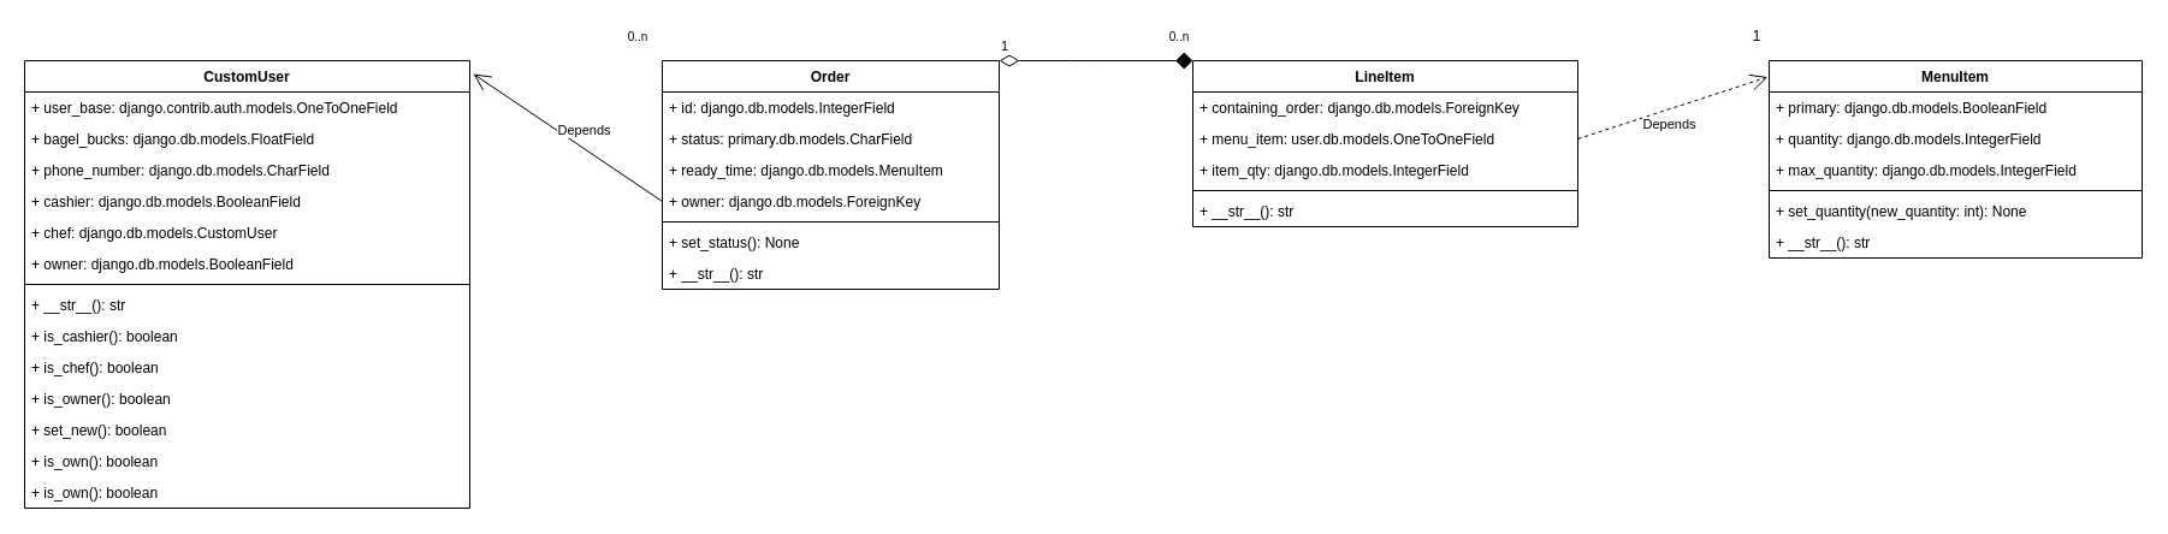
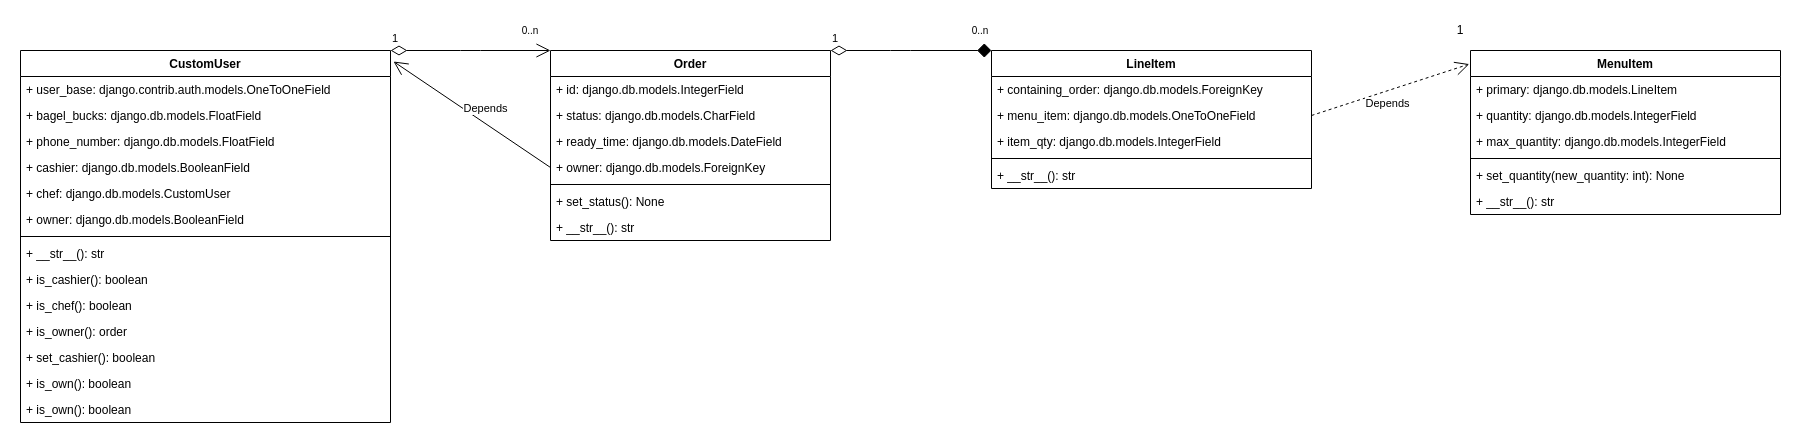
  <mxCell id="0" />
  <mxCell id="1" parent="0" />
  <mxCell id="2" value="CustomUser" style="swimlane;fontStyle=1;align=center;verticalAlign=top;childLayout=stackLayout;horizontal=1;startSize=26;horizontalStack=0;resizeParent=1;resizeParentMax=0;resizeLast=0;collapsible=1;marginBottom=0;" vertex="1" parent="1"><mxGeometry x="20" y="50" width="370" height="372" as="geometry" /></mxCell>
  <mxCell id="3" value="+ user_base: django.contrib.auth.models.OneToOneField" style="text;strokeColor=none;fillColor=none;align=left;verticalAlign=top;spacingLeft=4;spacingRight=4;overflow=hidden;rotatable=0;points=[[0,0.5],[1,0.5]];portConstraint=eastwest;" vertex="1" parent="2"><mxGeometry y="26" width="370" height="26" as="geometry" /></mxCell>
  <mxCell id="4" value="+ bagel_bucks: django.db.models.FloatField" style="text;strokeColor=none;fillColor=none;align=left;verticalAlign=top;spacingLeft=4;spacingRight=4;overflow=hidden;rotatable=0;points=[[0,0.5],[1,0.5]];portConstraint=eastwest;" vertex="1" parent="2"><mxGeometry y="52" width="370" height="26" as="geometry" /></mxCell>
- <mxCell id="5" value="+ phone_number: django.db.models.CharField" style="text;strokeColor=none;fillColor=none;align=left;verticalAlign=top;spacingLeft=4;spacingRight=4;overflow=hidden;rotatable=0;points=[[0,0.5],[1,0.5]];portConstraint=eastwest;" vertex="1" parent="2"><mxGeometry y="78" width="370" height="26" as="geometry" /></mxCell>
+ <mxCell id="5" value="+ phone_number: django.db.models.FloatField" style="text;strokeColor=none;fillColor=none;align=left;verticalAlign=top;spacingLeft=4;spacingRight=4;overflow=hidden;rotatable=0;points=[[0,0.5],[1,0.5]];portConstraint=eastwest;" vertex="1" parent="2"><mxGeometry y="78" width="370" height="26" as="geometry" /></mxCell>
  <mxCell id="6" value="+ cashier: django.db.models.BooleanField" style="text;strokeColor=none;fillColor=none;align=left;verticalAlign=top;spacingLeft=4;spacingRight=4;overflow=hidden;rotatable=0;points=[[0,0.5],[1,0.5]];portConstraint=eastwest;" vertex="1" parent="2"><mxGeometry y="104" width="370" height="26" as="geometry" /></mxCell>
  <mxCell id="7" value="+ chef: django.db.models.CustomUser" style="text;strokeColor=none;fillColor=none;align=left;verticalAlign=top;spacingLeft=4;spacingRight=4;overflow=hidden;rotatable=0;points=[[0,0.5],[1,0.5]];portConstraint=eastwest;" vertex="1" parent="2"><mxGeometry y="130" width="370" height="26" as="geometry" /></mxCell>
  <mxCell id="8" value="+ owner: django.db.models.BooleanField" style="text;strokeColor=none;fillColor=none;align=left;verticalAlign=top;spacingLeft=4;spacingRight=4;overflow=hidden;rotatable=0;points=[[0,0.5],[1,0.5]];portConstraint=eastwest;" vertex="1" parent="2"><mxGeometry y="156" width="370" height="26" as="geometry" /></mxCell>
  <mxCell id="9" value="" style="line;strokeWidth=1;fillColor=none;align=left;verticalAlign=middle;spacingTop=-1;spacingLeft=3;spacingRight=3;rotatable=0;labelPosition=right;points=[];portConstraint=eastwest;" vertex="1" parent="2"><mxGeometry y="182" width="370" height="8" as="geometry" /></mxCell>
  <mxCell id="10" value="+ __str__(): str" style="text;strokeColor=none;fillColor=none;align=left;verticalAlign=top;spacingLeft=4;spacingRight=4;overflow=hidden;rotatable=0;points=[[0,0.5],[1,0.5]];portConstraint=eastwest;" vertex="1" parent="2"><mxGeometry y="190" width="370" height="26" as="geometry" /></mxCell>
  <mxCell id="11" value="+ is_cashier(): boolean" style="text;strokeColor=none;fillColor=none;align=left;verticalAlign=top;spacingLeft=4;spacingRight=4;overflow=hidden;rotatable=0;points=[[0,0.5],[1,0.5]];portConstraint=eastwest;" vertex="1" parent="2"><mxGeometry y="216" width="370" height="26" as="geometry" /></mxCell>
  <mxCell id="12" value="+ is_chef(): boolean" style="text;strokeColor=none;fillColor=none;align=left;verticalAlign=top;spacingLeft=4;spacingRight=4;overflow=hidden;rotatable=0;points=[[0,0.5],[1,0.5]];portConstraint=eastwest;" vertex="1" parent="2"><mxGeometry y="242" width="370" height="26" as="geometry" /></mxCell>
- <mxCell id="13" value="+ is_owner(): boolean" style="text;strokeColor=none;fillColor=none;align=left;verticalAlign=top;spacingLeft=4;spacingRight=4;overflow=hidden;rotatable=0;points=[[0,0.5],[1,0.5]];portConstraint=eastwest;" vertex="1" parent="2"><mxGeometry y="268" width="370" height="26" as="geometry" /></mxCell>
- <mxCell id="14" value="+ set_new(): boolean" style="text;strokeColor=none;fillColor=none;align=left;verticalAlign=top;spacingLeft=4;spacingRight=4;overflow=hidden;rotatable=0;points=[[0,0.5],[1,0.5]];portConstraint=eastwest;" vertex="1" parent="2"><mxGeometry y="294" width="370" height="26" as="geometry" /></mxCell>
+ <mxCell id="13" value="+ is_owner(): order" style="text;strokeColor=none;fillColor=none;align=left;verticalAlign=top;spacingLeft=4;spacingRight=4;overflow=hidden;rotatable=0;points=[[0,0.5],[1,0.5]];portConstraint=eastwest;" vertex="1" parent="2"><mxGeometry y="268" width="370" height="26" as="geometry" /></mxCell>
+ <mxCell id="14" value="+ set_cashier(): boolean" style="text;strokeColor=none;fillColor=none;align=left;verticalAlign=top;spacingLeft=4;spacingRight=4;overflow=hidden;rotatable=0;points=[[0,0.5],[1,0.5]];portConstraint=eastwest;" vertex="1" parent="2"><mxGeometry y="294" width="370" height="26" as="geometry" /></mxCell>
  <mxCell id="15" value="+ is_own(): boolean" style="text;strokeColor=none;fillColor=none;align=left;verticalAlign=top;spacingLeft=4;spacingRight=4;overflow=hidden;rotatable=0;points=[[0,0.5],[1,0.5]];portConstraint=eastwest;" vertex="1" parent="2"><mxGeometry y="320" width="370" height="26" as="geometry" /></mxCell>
  <mxCell id="16" value="+ is_own(): boolean" style="text;strokeColor=none;fillColor=none;align=left;verticalAlign=top;spacingLeft=4;spacingRight=4;overflow=hidden;rotatable=0;points=[[0,0.5],[1,0.5]];portConstraint=eastwest;" vertex="1" parent="2"><mxGeometry y="346" width="370" height="26" as="geometry" /></mxCell>
  <mxCell id="17" value="&lt;div&gt;Depends&lt;/div&gt;" style="endArrow=open;endSize=12;dashed=0;html=1;entryX=1.008;entryY=0.03;entryDx=0;entryDy=0;entryPerimeter=0;exitX=0;exitY=0.5;exitDx=0;exitDy=0;" edge="1" parent="1" source="31" target="2"><mxGeometry x="-0.084" y="-12" width="160" relative="1" as="geometry"><mxPoint x="455" y="360" as="sourcePoint" /><mxPoint x="615" y="360" as="targetPoint" /><Array as="points"><mxPoint x="393" y="61" /></Array><mxPoint as="offset" /></mxGeometry></mxCell>
+ <mxCell id="18" value="1" style="endArrow=open;html=1;endSize=12;startArrow=diamondThin;startSize=14;startFill=0;edgeStyle=orthogonalEdgeStyle;align=left;verticalAlign=bottom;exitX=1;exitY=0;exitDx=0;exitDy=0;entryX=0;entryY=0;entryDx=0;entryDy=0;" edge="1" parent="1" source="2" target="27"><mxGeometry x="-1" y="3" relative="1" as="geometry"><mxPoint x="460" y="422" as="sourcePoint" /><mxPoint x="620" y="422" as="targetPoint" /><Array as="points"><mxPoint x="470" y="50" /><mxPoint x="470" y="50" /></Array></mxGeometry></mxCell>
  <mxCell id="19" value="&lt;div&gt;&lt;font style=&quot;font-size: 10px&quot;&gt;0..n&lt;/font&gt;&lt;/div&gt;" style="text;html=1;strokeColor=none;fillColor=none;align=center;verticalAlign=middle;whiteSpace=wrap;rounded=0;" vertex="1" parent="1"><mxGeometry x="510" y="20" width="40" height="20" as="geometry" /></mxCell>
  <mxCell id="20" value="&lt;div&gt;&lt;font style=&quot;font-size: 10px&quot;&gt;0..n&lt;/font&gt;&lt;/div&gt;" style="text;html=1;strokeColor=none;fillColor=none;align=center;verticalAlign=middle;whiteSpace=wrap;rounded=0;" vertex="1" parent="1"><mxGeometry x="960" y="20" width="40" height="20" as="geometry" /></mxCell>
  <mxCell id="21" value="LineItem" style="swimlane;fontStyle=1;align=center;verticalAlign=top;childLayout=stackLayout;horizontal=1;startSize=26;horizontalStack=0;resizeParent=1;resizeParentMax=0;resizeLast=0;collapsible=1;marginBottom=0;" vertex="1" parent="1"><mxGeometry x="991" y="50" width="320" height="138" as="geometry" /></mxCell>
  <mxCell id="22" value="+ containing_order: django.db.models.ForeignKey" style="text;strokeColor=none;fillColor=none;align=left;verticalAlign=top;spacingLeft=4;spacingRight=4;overflow=hidden;rotatable=0;points=[[0,0.5],[1,0.5]];portConstraint=eastwest;" vertex="1" parent="21"><mxGeometry y="26" width="320" height="26" as="geometry" /></mxCell>
- <mxCell id="23" value="+ menu_item: user.db.models.OneToOneField" style="text;strokeColor=none;fillColor=none;align=left;verticalAlign=top;spacingLeft=4;spacingRight=4;overflow=hidden;rotatable=0;points=[[0,0.5],[1,0.5]];portConstraint=eastwest;" vertex="1" parent="21"><mxGeometry y="52" width="320" height="26" as="geometry" /></mxCell>
+ <mxCell id="23" value="+ menu_item: django.db.models.OneToOneField" style="text;strokeColor=none;fillColor=none;align=left;verticalAlign=top;spacingLeft=4;spacingRight=4;overflow=hidden;rotatable=0;points=[[0,0.5],[1,0.5]];portConstraint=eastwest;" vertex="1" parent="21"><mxGeometry y="52" width="320" height="26" as="geometry" /></mxCell>
  <mxCell id="24" value="+ item_qty: django.db.models.IntegerField" style="text;strokeColor=none;fillColor=none;align=left;verticalAlign=top;spacingLeft=4;spacingRight=4;overflow=hidden;rotatable=0;points=[[0,0.5],[1,0.5]];portConstraint=eastwest;" vertex="1" parent="21"><mxGeometry y="78" width="320" height="26" as="geometry" /></mxCell>
  <mxCell id="25" value="" style="line;strokeWidth=1;fillColor=none;align=left;verticalAlign=middle;spacingTop=-1;spacingLeft=3;spacingRight=3;rotatable=0;labelPosition=right;points=[];portConstraint=eastwest;" vertex="1" parent="21"><mxGeometry y="104" width="320" height="8" as="geometry" /></mxCell>
  <mxCell id="26" value="+ __str__(): str" style="text;strokeColor=none;fillColor=none;align=left;verticalAlign=top;spacingLeft=4;spacingRight=4;overflow=hidden;rotatable=0;points=[[0,0.5],[1,0.5]];portConstraint=eastwest;" vertex="1" parent="21"><mxGeometry y="112" width="320" height="26" as="geometry" /></mxCell>
  <mxCell id="27" value="Order" style="swimlane;fontStyle=1;align=center;verticalAlign=top;childLayout=stackLayout;horizontal=1;startSize=26;horizontalStack=0;resizeParent=1;resizeParentMax=0;resizeLast=0;collapsible=1;marginBottom=0;" vertex="1" parent="1"><mxGeometry x="550" y="50" width="280" height="190" as="geometry" /></mxCell>
  <mxCell id="28" value="+ id: django.db.models.IntegerField" style="text;strokeColor=none;fillColor=none;align=left;verticalAlign=top;spacingLeft=4;spacingRight=4;overflow=hidden;rotatable=0;points=[[0,0.5],[1,0.5]];portConstraint=eastwest;" vertex="1" parent="27"><mxGeometry y="26" width="280" height="26" as="geometry" /></mxCell>
- <mxCell id="29" value="+ status: primary.db.models.CharField" style="text;strokeColor=none;fillColor=none;align=left;verticalAlign=top;spacingLeft=4;spacingRight=4;overflow=hidden;rotatable=0;points=[[0,0.5],[1,0.5]];portConstraint=eastwest;" vertex="1" parent="27"><mxGeometry y="52" width="280" height="26" as="geometry" /></mxCell>
- <mxCell id="30" value="+ ready_time: django.db.models.MenuItem" style="text;strokeColor=none;fillColor=none;align=left;verticalAlign=top;spacingLeft=4;spacingRight=4;overflow=hidden;rotatable=0;points=[[0,0.5],[1,0.5]];portConstraint=eastwest;" vertex="1" parent="27"><mxGeometry y="78" width="280" height="26" as="geometry" /></mxCell>
+ <mxCell id="29" value="+ status: django.db.models.CharField" style="text;strokeColor=none;fillColor=none;align=left;verticalAlign=top;spacingLeft=4;spacingRight=4;overflow=hidden;rotatable=0;points=[[0,0.5],[1,0.5]];portConstraint=eastwest;" vertex="1" parent="27"><mxGeometry y="52" width="280" height="26" as="geometry" /></mxCell>
+ <mxCell id="30" value="+ ready_time: django.db.models.DateField" style="text;strokeColor=none;fillColor=none;align=left;verticalAlign=top;spacingLeft=4;spacingRight=4;overflow=hidden;rotatable=0;points=[[0,0.5],[1,0.5]];portConstraint=eastwest;" vertex="1" parent="27"><mxGeometry y="78" width="280" height="26" as="geometry" /></mxCell>
  <mxCell id="31" value="+ owner: django.db.models.ForeignKey" style="text;strokeColor=none;fillColor=none;align=left;verticalAlign=top;spacingLeft=4;spacingRight=4;overflow=hidden;rotatable=0;points=[[0,0.5],[1,0.5]];portConstraint=eastwest;" vertex="1" parent="27"><mxGeometry y="104" width="280" height="26" as="geometry" /></mxCell>
  <mxCell id="32" value="" style="line;strokeWidth=1;fillColor=none;align=left;verticalAlign=middle;spacingTop=-1;spacingLeft=3;spacingRight=3;rotatable=0;labelPosition=right;points=[];portConstraint=eastwest;" vertex="1" parent="27"><mxGeometry y="130" width="280" height="8" as="geometry" /></mxCell>
  <mxCell id="33" value="+ set_status(): None" style="text;strokeColor=none;fillColor=none;align=left;verticalAlign=top;spacingLeft=4;spacingRight=4;overflow=hidden;rotatable=0;points=[[0,0.5],[1,0.5]];portConstraint=eastwest;" vertex="1" parent="27"><mxGeometry y="138" width="280" height="26" as="geometry" /></mxCell>
  <mxCell id="34" value="+ __str__(): str" style="text;strokeColor=none;fillColor=none;align=left;verticalAlign=top;spacingLeft=4;spacingRight=4;overflow=hidden;rotatable=0;points=[[0,0.5],[1,0.5]];portConstraint=eastwest;" vertex="1" parent="27"><mxGeometry y="164" width="280" height="26" as="geometry" /></mxCell>
  <mxCell id="35" value="1" style="endArrow=diamond;html=1;endSize=12;startArrow=diamondThin;startSize=14;startFill=0;edgeStyle=orthogonalEdgeStyle;align=left;verticalAlign=bottom;exitX=1;exitY=0;exitDx=0;exitDy=0;entryX=0;entryY=0;entryDx=0;entryDy=0;" edge="1" parent="1" source="27" target="21"><mxGeometry x="-1" y="3" relative="1" as="geometry"><mxPoint x="950" y="350" as="sourcePoint" /><mxPoint x="1110" y="350" as="targetPoint" /><Array as="points"><mxPoint x="900" y="50" /><mxPoint x="900" y="50" /></Array></mxGeometry></mxCell>
  <mxCell id="36" value="1" style="text;html=1;strokeColor=none;fillColor=none;align=center;verticalAlign=middle;whiteSpace=wrap;rounded=0;" vertex="1" parent="1"><mxGeometry x="1440" y="20" width="40" height="20" as="geometry" /></mxCell>
  <mxCell id="37" value="MenuItem" style="swimlane;fontStyle=1;align=center;verticalAlign=top;childLayout=stackLayout;horizontal=1;startSize=26;horizontalStack=0;resizeParent=1;resizeParentMax=0;resizeLast=0;collapsible=1;marginBottom=0;" vertex="1" parent="1"><mxGeometry x="1470" y="50" width="310" height="164" as="geometry" /></mxCell>
- <mxCell id="38" value="+ primary: django.db.models.BooleanField" style="text;strokeColor=none;fillColor=none;align=left;verticalAlign=top;spacingLeft=4;spacingRight=4;overflow=hidden;rotatable=0;points=[[0,0.5],[1,0.5]];portConstraint=eastwest;" vertex="1" parent="37"><mxGeometry y="26" width="310" height="26" as="geometry" /></mxCell>
+ <mxCell id="38" value="+ primary: django.db.models.LineItem" style="text;strokeColor=none;fillColor=none;align=left;verticalAlign=top;spacingLeft=4;spacingRight=4;overflow=hidden;rotatable=0;points=[[0,0.5],[1,0.5]];portConstraint=eastwest;" vertex="1" parent="37"><mxGeometry y="26" width="310" height="26" as="geometry" /></mxCell>
  <mxCell id="39" value="+ quantity: django.db.models.IntegerField" style="text;strokeColor=none;fillColor=none;align=left;verticalAlign=top;spacingLeft=4;spacingRight=4;overflow=hidden;rotatable=0;points=[[0,0.5],[1,0.5]];portConstraint=eastwest;" vertex="1" parent="37"><mxGeometry y="52" width="310" height="26" as="geometry" /></mxCell>
  <mxCell id="40" value="+ max_quantity: django.db.models.IntegerField" style="text;strokeColor=none;fillColor=none;align=left;verticalAlign=top;spacingLeft=4;spacingRight=4;overflow=hidden;rotatable=0;points=[[0,0.5],[1,0.5]];portConstraint=eastwest;" vertex="1" parent="37"><mxGeometry y="78" width="310" height="26" as="geometry" /></mxCell>
  <mxCell id="41" value="" style="line;strokeWidth=1;fillColor=none;align=left;verticalAlign=middle;spacingTop=-1;spacingLeft=3;spacingRight=3;rotatable=0;labelPosition=right;points=[];portConstraint=eastwest;" vertex="1" parent="37"><mxGeometry y="104" width="310" height="8" as="geometry" /></mxCell>
  <mxCell id="42" value="+ set_quantity(new_quantity: int): None" style="text;strokeColor=none;fillColor=none;align=left;verticalAlign=top;spacingLeft=4;spacingRight=4;overflow=hidden;rotatable=0;points=[[0,0.5],[1,0.5]];portConstraint=eastwest;" vertex="1" parent="37"><mxGeometry y="112" width="310" height="26" as="geometry" /></mxCell>
  <mxCell id="43" value="+ __str__(): str" style="text;strokeColor=none;fillColor=none;align=left;verticalAlign=top;spacingLeft=4;spacingRight=4;overflow=hidden;rotatable=0;points=[[0,0.5],[1,0.5]];portConstraint=eastwest;" vertex="1" parent="37"><mxGeometry y="138" width="310" height="26" as="geometry" /></mxCell>
  <mxCell id="44" value="&lt;div&gt;Depends&lt;/div&gt;" style="endArrow=open;endSize=12;dashed=1;html=1;entryX=-0.004;entryY=0.083;entryDx=0;entryDy=0;entryPerimeter=0;exitX=1;exitY=0.5;exitDx=0;exitDy=0;" edge="1" parent="1" source="23"><mxGeometry x="-0.084" y="-12" width="160" relative="1" as="geometry"><mxPoint x="1380" y="300" as="sourcePoint" /><mxPoint x="1468.76" y="63.612" as="targetPoint" /><mxPoint as="offset" /></mxGeometry></mxCell>
